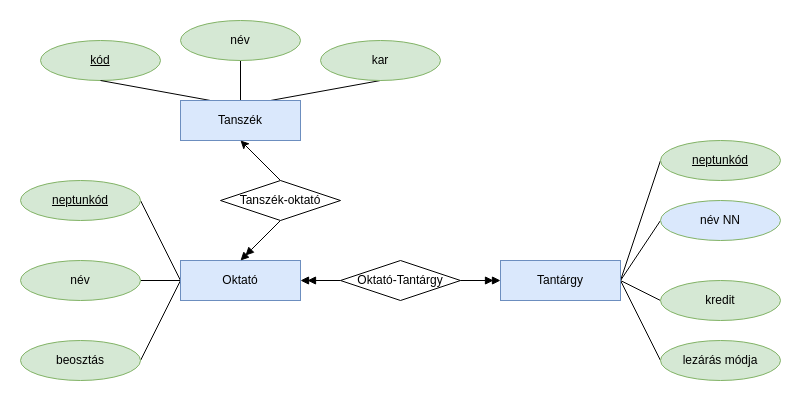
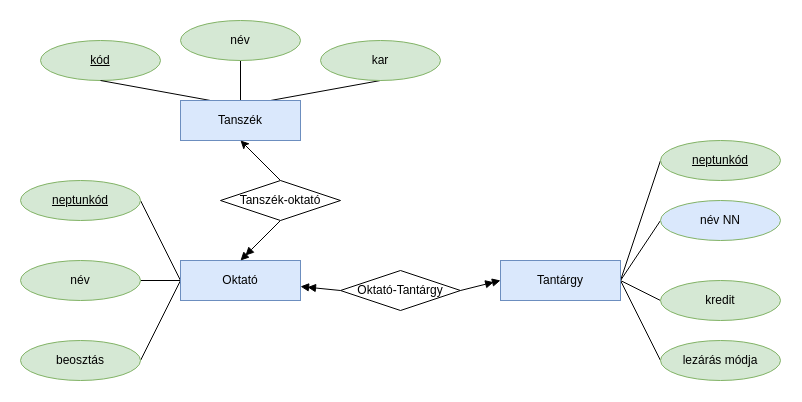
  <mxCell id="0" />
  <mxCell id="1" parent="0" />
  <mxCell id="2" value="&lt;u&gt;kód&lt;/u&gt;" style="ellipse;whiteSpace=wrap;html=1;fillColor=#d5e8d4;strokeColor=#82b366;" vertex="1" parent="1"><mxGeometry x="40" y="40" width="120" height="40" as="geometry" /></mxCell>
  <mxCell id="3" style="edgeStyle=none;rounded=0;orthogonalLoop=1;jettySize=auto;html=1;exitX=0.25;exitY=0;exitDx=0;exitDy=0;entryX=0.5;entryY=1;entryDx=0;entryDy=0;endArrow=none;endFill=0;" edge="1" parent="1" source="6" target="2"><mxGeometry relative="1" as="geometry" /></mxCell>
  <mxCell id="4" style="edgeStyle=none;rounded=0;orthogonalLoop=1;jettySize=auto;html=1;exitX=0.5;exitY=0;exitDx=0;exitDy=0;entryX=0.5;entryY=1;entryDx=0;entryDy=0;endArrow=none;endFill=0;" edge="1" parent="1" source="6" target="7"><mxGeometry relative="1" as="geometry" /></mxCell>
  <mxCell id="5" style="edgeStyle=none;rounded=0;orthogonalLoop=1;jettySize=auto;html=1;exitX=0.75;exitY=0;exitDx=0;exitDy=0;entryX=0.5;entryY=1;entryDx=0;entryDy=0;endArrow=none;endFill=0;" edge="1" parent="1" source="6" target="8"><mxGeometry relative="1" as="geometry" /></mxCell>
  <mxCell id="6" value="Tanszék" style="rounded=0;whiteSpace=wrap;html=1;fillColor=#dae8fc;strokeColor=#6c8ebf;" vertex="1" parent="1"><mxGeometry x="180" y="100" width="120" height="40" as="geometry" /></mxCell>
  <mxCell id="7" value="név" style="ellipse;whiteSpace=wrap;html=1;fillColor=#d5e8d4;strokeColor=#82b366;" vertex="1" parent="1"><mxGeometry x="180" y="20" width="120" height="40" as="geometry" /></mxCell>
  <mxCell id="8" value="kar" style="ellipse;whiteSpace=wrap;html=1;fillColor=#d5e8d4;strokeColor=#82b366;" vertex="1" parent="1"><mxGeometry x="320" y="40" width="120" height="40" as="geometry" /></mxCell>
  <mxCell id="9" style="edgeStyle=none;rounded=0;orthogonalLoop=1;jettySize=auto;html=1;entryX=1;entryY=0.5;entryDx=0;entryDy=0;endArrow=none;endFill=0;" edge="1" parent="1" target="15"><mxGeometry relative="1" as="geometry"><mxPoint x="180" y="280" as="sourcePoint" /></mxGeometry></mxCell>
  <mxCell id="10" style="edgeStyle=none;rounded=0;orthogonalLoop=1;jettySize=auto;html=1;entryX=1;entryY=0.5;entryDx=0;entryDy=0;endArrow=none;endFill=0;" edge="1" parent="1" target="14"><mxGeometry relative="1" as="geometry"><mxPoint x="180" y="280" as="sourcePoint" /></mxGeometry></mxCell>
  <mxCell id="11" style="edgeStyle=none;rounded=0;orthogonalLoop=1;jettySize=auto;html=1;exitX=0;exitY=0.5;exitDx=0;exitDy=0;entryX=1;entryY=0.5;entryDx=0;entryDy=0;endArrow=none;endFill=0;" edge="1" parent="1" source="12" target="13"><mxGeometry relative="1" as="geometry"><mxPoint x="180" y="300" as="sourcePoint" /></mxGeometry></mxCell>
  <mxCell id="12" value="Oktató" style="rounded=0;whiteSpace=wrap;html=1;fillColor=#dae8fc;strokeColor=#6c8ebf;" vertex="1" parent="1"><mxGeometry x="180" y="260" width="120" height="40" as="geometry" /></mxCell>
  <mxCell id="13" value="&lt;u&gt;neptunkód&lt;/u&gt;" style="ellipse;whiteSpace=wrap;html=1;fillColor=#d5e8d4;strokeColor=#82b366;" vertex="1" parent="1"><mxGeometry x="20" y="180" width="120" height="40" as="geometry" /></mxCell>
  <mxCell id="14" value="név" style="ellipse;whiteSpace=wrap;html=1;fillColor=#d5e8d4;strokeColor=#82b366;" vertex="1" parent="1"><mxGeometry x="20" y="260" width="120" height="40" as="geometry" /></mxCell>
  <mxCell id="15" value="beosztás" style="ellipse;whiteSpace=wrap;html=1;fillColor=#d5e8d4;strokeColor=#82b366;" vertex="1" parent="1"><mxGeometry x="20" y="340" width="120" height="40" as="geometry" /></mxCell>
  <mxCell id="16" style="edgeStyle=none;rounded=0;orthogonalLoop=1;jettySize=auto;html=1;exitX=0.5;exitY=1;exitDx=0;exitDy=0;entryX=0.5;entryY=0;entryDx=0;entryDy=0;endArrow=doubleBlock;endFill=1;" edge="1" parent="1" source="18" target="12"><mxGeometry relative="1" as="geometry" /></mxCell>
  <mxCell id="17" style="edgeStyle=none;rounded=0;orthogonalLoop=1;jettySize=auto;html=1;exitX=0.5;exitY=0;exitDx=0;exitDy=0;entryX=0.5;entryY=1;entryDx=0;entryDy=0;endArrow=classic;endFill=1;" edge="1" parent="1" source="18" target="6"><mxGeometry relative="1" as="geometry" /></mxCell>
  <mxCell id="18" value="Tanszék-oktató" style="rhombus;whiteSpace=wrap;html=1;" vertex="1" parent="1"><mxGeometry x="220" y="180" width="120" height="40" as="geometry" /></mxCell>
  <mxCell id="19" style="edgeStyle=none;rounded=0;orthogonalLoop=1;jettySize=auto;html=1;exitX=1;exitY=0.5;exitDx=0;exitDy=0;entryX=0;entryY=0.5;entryDx=0;entryDy=0;endArrow=none;endFill=0;" edge="1" parent="1" source="23" target="27"><mxGeometry relative="1" as="geometry" /></mxCell>
  <mxCell id="20" style="edgeStyle=none;rounded=0;orthogonalLoop=1;jettySize=auto;html=1;exitX=1;exitY=0.5;exitDx=0;exitDy=0;entryX=0;entryY=0.5;entryDx=0;entryDy=0;endArrow=none;endFill=0;" edge="1" parent="1" source="23" target="28"><mxGeometry relative="1" as="geometry" /></mxCell>
  <mxCell id="21" style="edgeStyle=none;rounded=0;orthogonalLoop=1;jettySize=auto;html=1;exitX=1;exitY=0.5;exitDx=0;exitDy=0;entryX=0;entryY=0.5;entryDx=0;entryDy=0;endArrow=none;endFill=0;" edge="1" parent="1" source="23" target="29"><mxGeometry relative="1" as="geometry" /></mxCell>
  <mxCell id="22" style="edgeStyle=none;rounded=0;orthogonalLoop=1;jettySize=auto;html=1;exitX=1;exitY=0.5;exitDx=0;exitDy=0;entryX=0;entryY=0.5;entryDx=0;entryDy=0;endArrow=none;endFill=0;" edge="1" parent="1" source="23" target="30"><mxGeometry relative="1" as="geometry" /></mxCell>
  <mxCell id="23" value="Tantárgy" style="rounded=0;whiteSpace=wrap;html=1;fillColor=#dae8fc;strokeColor=#6c8ebf;" vertex="1" parent="1"><mxGeometry x="500" y="260" width="120" height="40" as="geometry" /></mxCell>
  <mxCell id="24" style="edgeStyle=none;rounded=0;orthogonalLoop=1;jettySize=auto;html=1;exitX=1;exitY=0.5;exitDx=0;exitDy=0;entryX=0;entryY=0.5;entryDx=0;entryDy=0;endArrow=doubleBlock;endFill=1;" edge="1" parent="1" source="26" target="23"><mxGeometry relative="1" as="geometry" /></mxCell>
  <mxCell id="25" style="edgeStyle=none;rounded=0;orthogonalLoop=1;jettySize=auto;html=1;exitX=0;exitY=0.5;exitDx=0;exitDy=0;endArrow=doubleBlock;endFill=1;" edge="1" parent="1" source="26" target="12"><mxGeometry relative="1" as="geometry" /></mxCell>
- <mxCell id="26" value="Oktató-Tantárgy" style="rhombus;whiteSpace=wrap;html=1;" vertex="1" parent="1"><mxGeometry x="340" y="260" width="120" height="40" as="geometry" /></mxCell>
+ <mxCell id="26" value="Oktató-Tantárgy" style="rhombus;whiteSpace=wrap;html=1;" vertex="1" parent="1"><mxGeometry x="340" y="270" width="120" height="40" as="geometry" /></mxCell>
  <mxCell id="27" value="&lt;u&gt;neptunkód&lt;/u&gt;" style="ellipse;whiteSpace=wrap;html=1;fillColor=#d5e8d4;strokeColor=#82b366;" vertex="1" parent="1"><mxGeometry x="660" y="140" width="120" height="40" as="geometry" /></mxCell>
  <mxCell id="28" value="név NN" style="ellipse;whiteSpace=wrap;html=1;fillColor=#dae8fc;strokeColor=#82b366;" vertex="1" parent="1"><mxGeometry x="660" y="200" width="120" height="40" as="geometry" /></mxCell>
  <mxCell id="29" value="kredit" style="ellipse;whiteSpace=wrap;html=1;fillColor=#d5e8d4;strokeColor=#82b366;" vertex="1" parent="1"><mxGeometry x="660" y="280" width="120" height="40" as="geometry" /></mxCell>
  <mxCell id="30" value="lezárás módja" style="ellipse;whiteSpace=wrap;html=1;fillColor=#d5e8d4;strokeColor=#82b366;" vertex="1" parent="1"><mxGeometry x="660" y="340" width="120" height="40" as="geometry" /></mxCell>
